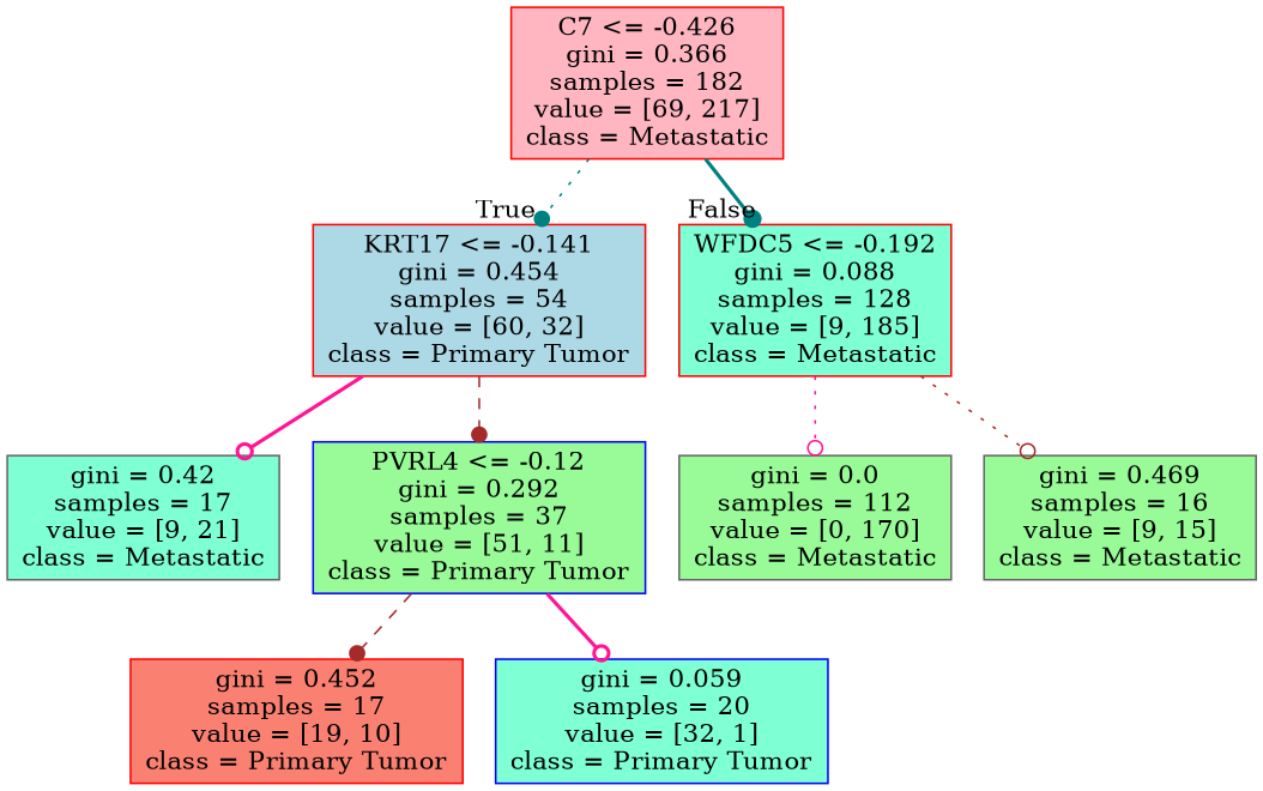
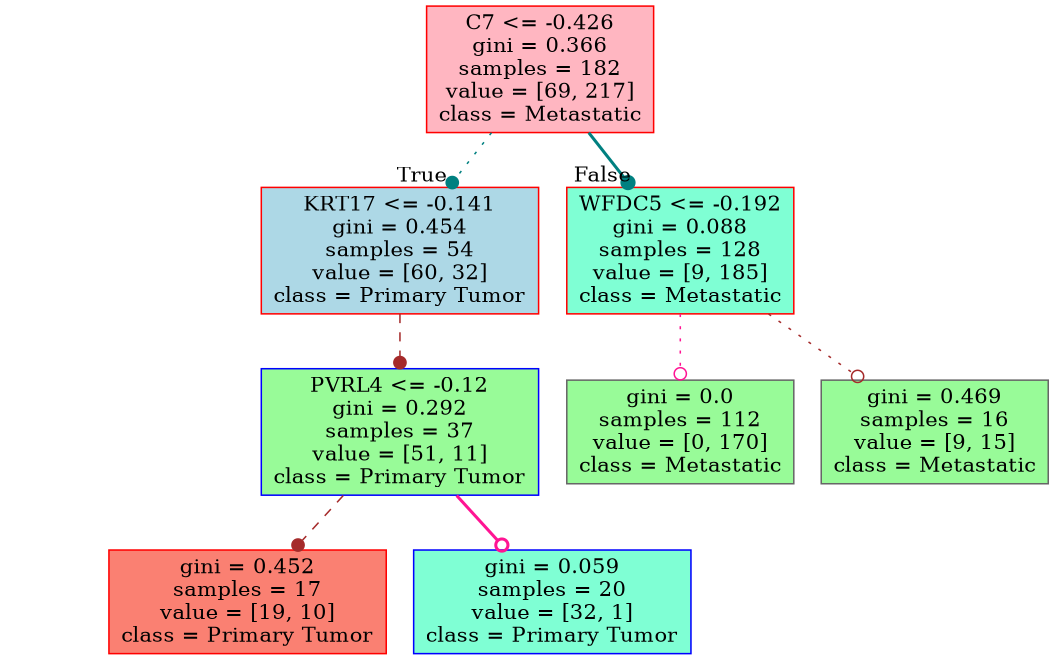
  digraph {
    node [color=red fillcolor=aquamarine shape=box style=filled]
    edge [color=deeppink style=dotted arrowhead=dot]
    n1 [fillcolor=lightpink label="C7 <= -0.426\ngini = 0.366\nsamples = 182\nvalue = [69, 217]\nclass = Metastatic"]
    n2 [fillcolor=lightblue label="KRT17 <= -0.141\ngini = 0.454\nsamples = 54\nvalue = [60, 32]\nclass = Primary Tumor"]
    n3 [label="WFDC5 <= -0.192\ngini = 0.088\nsamples = 128\nvalue = [9, 185]\nclass = Metastatic"]
-   n4 [color=gray40 label="gini = 0.42\nsamples = 17\nvalue = [9, 21]\nclass = Metastatic"]
    n5 [color=blue fillcolor=palegreen label="PVRL4 <= -0.12\ngini = 0.292\nsamples = 37\nvalue = [51, 11]\nclass = Primary Tumor"]
    n6 [fillcolor=salmon label="gini = 0.452\nsamples = 17\nvalue = [19, 10]\nclass = Primary Tumor"]
    n7 [color=blue label="gini = 0.059\nsamples = 20\nvalue = [32, 1]\nclass = Primary Tumor"]
    n8 [color=gray40 fillcolor=palegreen label="gini = 0.0\nsamples = 112\nvalue = [0, 170]\nclass = Metastatic"]
    n9 [color=gray40 fillcolor=palegreen label="gini = 0.469\nsamples = 16\nvalue = [9, 15]\nclass = Metastatic"]
    n1 -> n2 [headlabel=True labelangle=45 labeldistance=2.5 color=teal]
    n1 -> n3 [headlabel=False labelangle=-45 labeldistance=2.5 color=teal style=bold]
-   n2 -> n4 [style=bold arrowhead=odot]
    n2 -> n5 [color=brown style=dashed]
    n3 -> n8 [arrowhead=odot]
    n3 -> n9 [color=brown arrowhead=odot]
    n5 -> n6 [color=brown style=dashed]
    n5 -> n7 [style=bold arrowhead=odot]
  }
